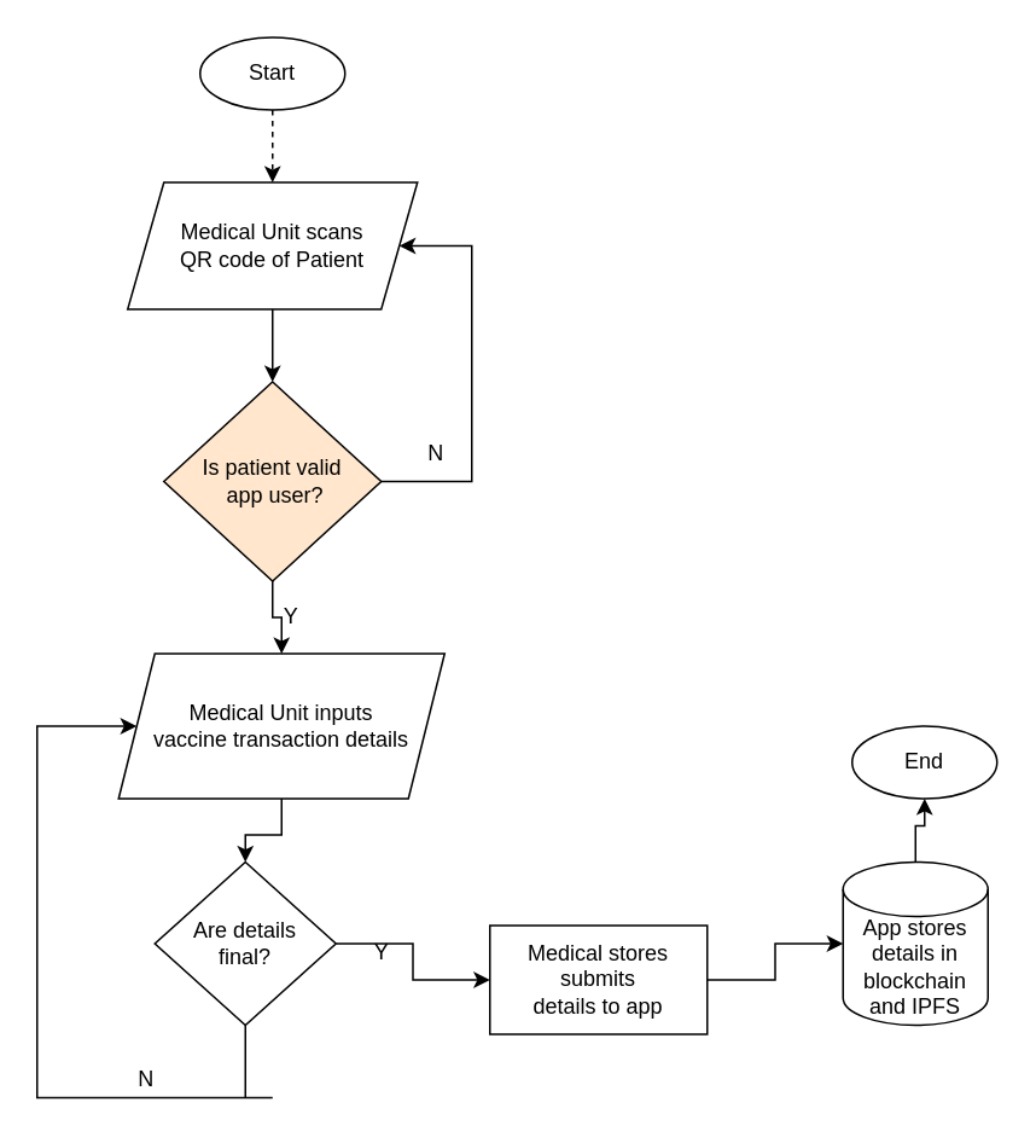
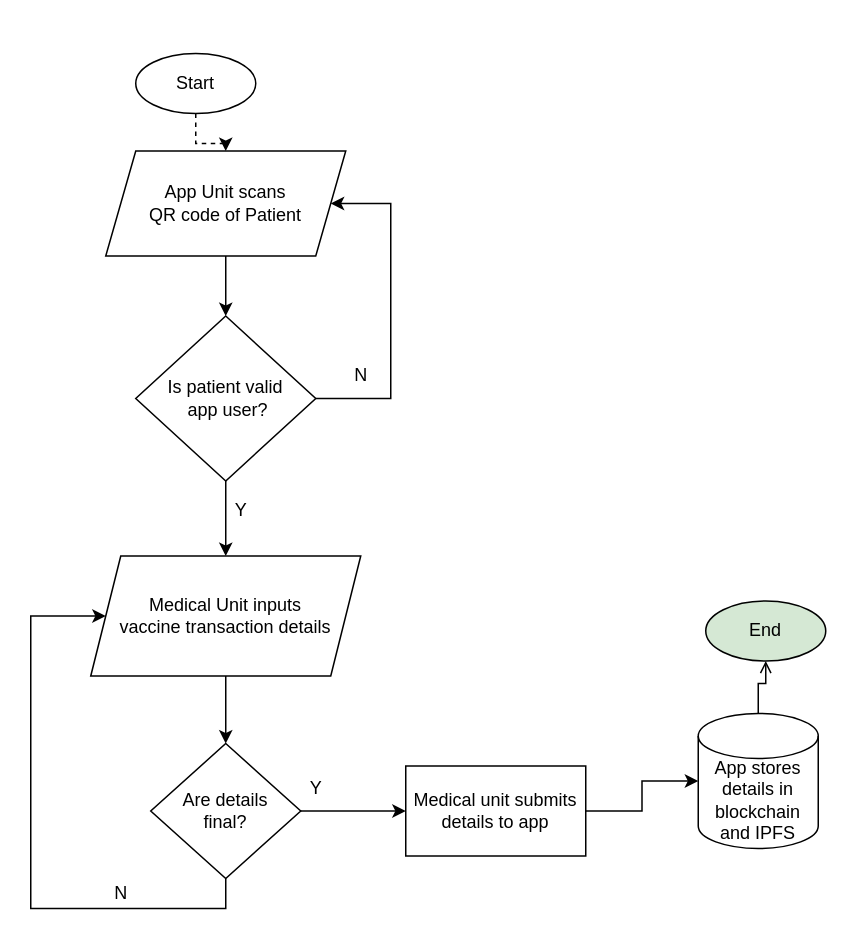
  <mxCell id="0" />
  <mxCell id="1" parent="0" />
  <mxCell id="2" value="" style="edgeStyle=orthogonalEdgeStyle;rounded=0;orthogonalLoop=1;jettySize=auto;html=1;dashed=1;" parent="1" source="3" target="5" edge="1"><mxGeometry relative="1" as="geometry" /></mxCell>
- <mxCell id="3" value="Start" style="ellipse;whiteSpace=wrap;html=1;" parent="1" vertex="1"><mxGeometry x="110" y="20" width="80" height="40" as="geometry" /></mxCell>
+ <mxCell id="3" value="Start" style="ellipse;whiteSpace=wrap;html=1;" parent="1" vertex="1"><mxGeometry x="90" y="35" width="80" height="40" as="geometry" /></mxCell>
  <mxCell id="4" value="" style="edgeStyle=orthogonalEdgeStyle;rounded=0;orthogonalLoop=1;jettySize=auto;html=1;" parent="1" source="5" target="8" edge="1"><mxGeometry relative="1" as="geometry" /></mxCell>
- <mxCell id="5" value="Medical Unit scans &lt;br&gt;QR code of Patient" style="shape=parallelogram;perimeter=parallelogramPerimeter;whiteSpace=wrap;html=1;fixedSize=1;" parent="1" vertex="1"><mxGeometry x="70" y="100" width="160" height="70" as="geometry" /></mxCell>
+ <mxCell id="5" value="App Unit scans &lt;br&gt;QR code of Patient" style="shape=parallelogram;perimeter=parallelogramPerimeter;whiteSpace=wrap;html=1;fixedSize=1;" parent="1" vertex="1"><mxGeometry x="70" y="100" width="160" height="70" as="geometry" /></mxCell>
  <mxCell id="6" value="" style="edgeStyle=orthogonalEdgeStyle;rounded=0;orthogonalLoop=1;jettySize=auto;html=1;" parent="1" source="8" target="10" edge="1"><mxGeometry relative="1" as="geometry" /></mxCell>
  <mxCell id="7" style="edgeStyle=orthogonalEdgeStyle;rounded=0;orthogonalLoop=1;jettySize=auto;html=1;entryX=1;entryY=0.5;entryDx=0;entryDy=0;exitX=1;exitY=0.5;exitDx=0;exitDy=0;" parent="1" source="8" target="5" edge="1"><mxGeometry relative="1" as="geometry"><Array as="points"><mxPoint x="260" y="265" /><mxPoint x="260" y="135" /></Array></mxGeometry></mxCell>
- <mxCell id="8" value="Is patient valid&lt;br&gt;&amp;nbsp;app user?" style="rhombus;whiteSpace=wrap;html=1;fillColor=#ffe6cc;" parent="1" vertex="1"><mxGeometry x="90" y="210" width="120" height="110" as="geometry" /></mxCell>
+ <mxCell id="8" value="Is patient valid&lt;br&gt;&amp;nbsp;app user?" style="rhombus;whiteSpace=wrap;html=1;" parent="1" vertex="1"><mxGeometry x="90" y="210" width="120" height="110" as="geometry" /></mxCell>
  <mxCell id="9" value="" style="edgeStyle=orthogonalEdgeStyle;rounded=0;orthogonalLoop=1;jettySize=auto;html=1;" parent="1" source="10" target="13" edge="1"><mxGeometry relative="1" as="geometry" /></mxCell>
- <mxCell id="10" value="Medical Unit inputs&lt;br&gt;vaccine transaction details" style="shape=parallelogram;perimeter=parallelogramPerimeter;whiteSpace=wrap;html=1;fixedSize=1;" parent="1" vertex="1"><mxGeometry x="65" y="360" width="180" height="80" as="geometry" /></mxCell>
+ <mxCell id="10" value="Medical Unit inputs&lt;br&gt;vaccine transaction details" style="shape=parallelogram;perimeter=parallelogramPerimeter;whiteSpace=wrap;html=1;fixedSize=1;" parent="1" vertex="1"><mxGeometry x="60" y="370" width="180" height="80" as="geometry" /></mxCell>
  <mxCell id="11" value="" style="edgeStyle=orthogonalEdgeStyle;rounded=0;orthogonalLoop=1;jettySize=auto;html=1;" parent="1" source="13" target="15" edge="1"><mxGeometry relative="1" as="geometry" /></mxCell>
  <mxCell id="12" style="edgeStyle=orthogonalEdgeStyle;rounded=0;orthogonalLoop=1;jettySize=auto;html=1;entryX=0;entryY=0.5;entryDx=0;entryDy=0;exitX=0.5;exitY=1;exitDx=0;exitDy=0;" parent="1" source="13" target="10" edge="1"><mxGeometry relative="1" as="geometry"><Array as="points"><mxPoint x="150" y="605" /><mxPoint x="20" y="605" /><mxPoint x="20" y="410" /></Array></mxGeometry></mxCell>
- <mxCell id="13" value="Are details&lt;br&gt;final?" style="rhombus;whiteSpace=wrap;html=1;" parent="1" vertex="1"><mxGeometry x="85" y="475" width="100" height="90" as="geometry" /></mxCell>
+ <mxCell id="13" value="Are details&lt;br&gt;final?" style="rhombus;whiteSpace=wrap;html=1;" parent="1" vertex="1"><mxGeometry x="100" y="495" width="100" height="90" as="geometry" /></mxCell>
  <mxCell id="14" value="" style="edgeStyle=orthogonalEdgeStyle;rounded=0;orthogonalLoop=1;jettySize=auto;html=1;" parent="1" source="15" target="17" edge="1"><mxGeometry relative="1" as="geometry" /></mxCell>
- <mxCell id="15" value="Medical stores submits&lt;br&gt;details to app" style="rounded=0;whiteSpace=wrap;html=1;" parent="1" vertex="1"><mxGeometry x="270" y="510" width="120" height="60" as="geometry" /></mxCell>
- <mxCell id="16" value="" style="edgeStyle=orthogonalEdgeStyle;rounded=0;orthogonalLoop=1;jettySize=auto;html=1;" parent="1" source="17" target="18" edge="1"><mxGeometry relative="1" as="geometry" /></mxCell>
+ <mxCell id="15" value="Medical unit submits&lt;br&gt;details to app" style="rounded=0;whiteSpace=wrap;html=1;" parent="1" vertex="1"><mxGeometry x="270" y="510" width="120" height="60" as="geometry" /></mxCell>
+ <mxCell id="16" value="" style="edgeStyle=orthogonalEdgeStyle;rounded=0;orthogonalLoop=1;jettySize=auto;html=1;endArrow=open;" parent="1" source="17" target="18" edge="1"><mxGeometry relative="1" as="geometry" /></mxCell>
  <mxCell id="17" value="App stores details in&lt;br&gt;blockchain and IPFS" style="shape=cylinder3;whiteSpace=wrap;html=1;boundedLbl=1;backgroundOutline=1;size=15;" parent="1" vertex="1"><mxGeometry x="465" y="475" width="80" height="90" as="geometry" /></mxCell>
- <mxCell id="18" value="End" style="ellipse;whiteSpace=wrap;html=1;" parent="1" vertex="1"><mxGeometry x="470" y="400" width="80" height="40" as="geometry" /></mxCell>
+ <mxCell id="18" value="End" style="ellipse;whiteSpace=wrap;html=1;fillColor=#d5e8d4;" parent="1" vertex="1"><mxGeometry x="470" y="400" width="80" height="40" as="geometry" /></mxCell>
  <mxCell id="19" value="Y" style="text;html=1;align=center;verticalAlign=middle;resizable=0;points=[];autosize=1;strokeColor=none;fillColor=none;" parent="1" vertex="1"><mxGeometry x="200" y="515" width="20" height="20" as="geometry" /></mxCell>
  <mxCell id="20" value="N" style="text;html=1;align=center;verticalAlign=middle;resizable=0;points=[];autosize=1;strokeColor=none;fillColor=none;" parent="1" vertex="1"><mxGeometry x="70" y="585" width="20" height="20" as="geometry" /></mxCell>
  <mxCell id="21" value="Y" style="text;html=1;align=center;verticalAlign=middle;resizable=0;points=[];autosize=1;strokeColor=none;fillColor=none;" parent="1" vertex="1"><mxGeometry x="150" y="330" width="20" height="20" as="geometry" /></mxCell>
  <mxCell id="22" value="N" style="text;html=1;align=center;verticalAlign=middle;resizable=0;points=[];autosize=1;strokeColor=none;fillColor=none;" parent="1" vertex="1"><mxGeometry x="230" y="240" width="20" height="20" as="geometry" /></mxCell>
